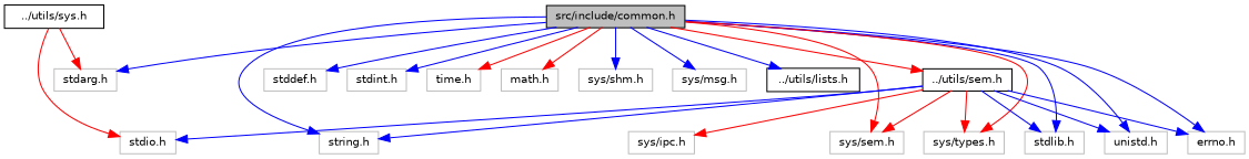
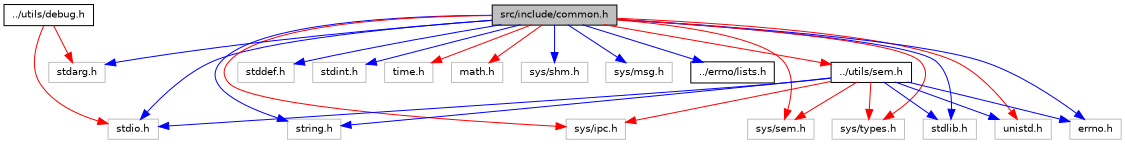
  digraph {
    node [color=grey75 fillcolor=white fontname=Helvetica fontsize=10 shape=record style=filled]
    edge [color=blue fontname=Helvetica fontsize=10 labelfontname=Helvetica labelfontsize=10 style=solid]
    n1 [color=black fillcolor=grey75 fontcolor=black height=0.2 label="src/include/common.h" width=0.4]
    n2 [height=0.2 label="stdlib.h" width=0.4]
    n3 [height=0.2 label="stdio.h" width=0.4]
    n4 [height=0.2 label="stddef.h" width=0.4]
    n5 [height=0.2 label="stdint.h" width=0.4]
    n6 [height=0.2 label="unistd.h" width=0.4]
    n7 [height=0.2 label="errno.h" width=0.4]
    n8 [height=0.2 label="time.h" width=0.4]
    n9 [height=0.2 label="math.h" width=0.4]
    n10 [height=0.2 label="string.h" width=0.4]
    n11 [height=0.2 label="sys/ipc.h" width=0.4]
    n12 [height=0.2 label="sys/shm.h" width=0.4]
    n13 [height=0.2 label="sys/sem.h" width=0.4]
    n14 [height=0.2 label="sys/msg.h" width=0.4]
    n15 [height=0.2 label="sys/types.h" width=0.4]
    n16 [color=black height=0.2 label="../utils/sem.h" width=0.4]
-   n17 [color=black height=0.2 label="../utils/lists.h" width=0.4]
+   n17 [color=black height=0.2 label="../errno/lists.h" width=0.4]
    n18 [height=0.2 label="stdarg.h" width=0.4]
-   n19 [color=black height=0.2 label="../utils/sys.h" width=0.4]
+   n19 [color=black height=0.2 label="../utils/debug.h" width=0.4]
    n1 -> n2
+   n1 -> n3
    n1 -> n4
    n1 -> n5
-   n1 -> n6
+   n1 -> n6 [color=red]
    n1 -> n7
    n1 -> n8 [color=red]
    n1 -> n9 [color=red]
    n1 -> n10
+   n1 -> n11 [color=red]
    n1 -> n12
    n1 -> n13 [color=red]
    n1 -> n14
    n1 -> n15 [color=red]
    n1 -> n16 [color=red]
    n1 -> n17
    n1 -> n18
    n16 -> n2
    n16 -> n3
    n16 -> n6
    n16 -> n7
    n16 -> n10
    n16 -> n11 [color=red]
    n16 -> n13 [color=red]
    n16 -> n15 [color=red]
    n19 -> n3 [color=red]
    n19 -> n18 [color=red]
  }
